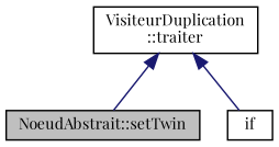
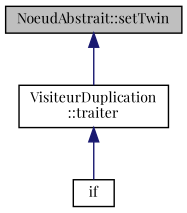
  digraph {
    fontname="Playfair Display"
    rankdir=TB
    node [color=black fillcolor=white fontname="Playfair Display" fontsize=10 shape=record style=filled]
    edge [color=midnightblue dir=back fontname="Playfair Display" fontsize=10 labelfontname=Helvetica labelfontsize=10 style=solid]
    n1 [fillcolor=grey75 fontcolor=black height=0.2 label="NoeudAbstrait::setTwin" width=0.4]
    n2 [height=0.2 label="VisiteurDuplication\l::traiter" width=0.4]
    n3 [height=0.2 label=if width=0.4]
-   n2 -> n1
+   n1 -> n2
    n2 -> n3
  }
